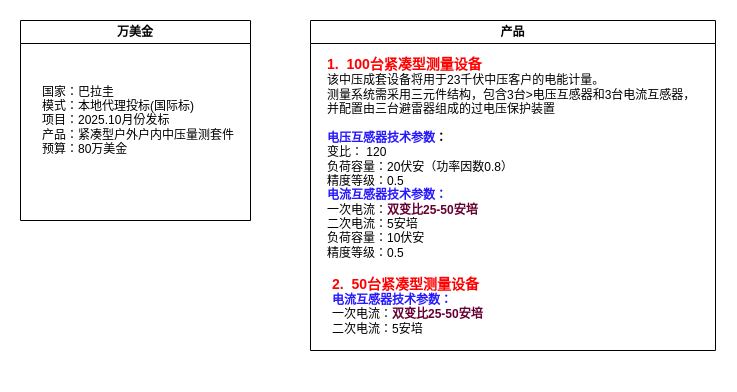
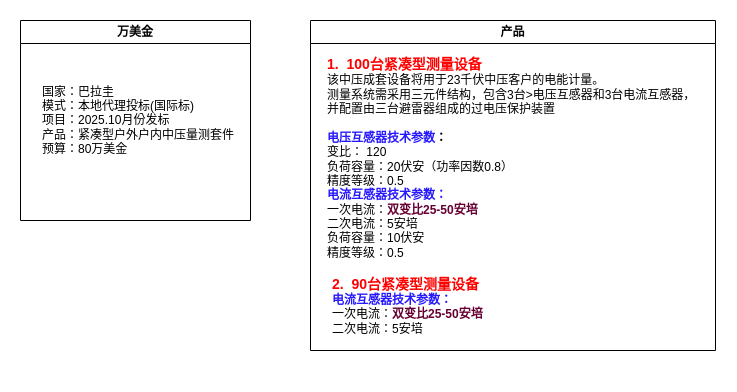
  <mxCell id="0" />
  <mxCell id="1" parent="0" />
  <mxCell id="2" value="万美金" style="swimlane;whiteSpace=wrap;html=1;" vertex="1" parent="1"><mxGeometry x="20" y="20" width="230" height="200" as="geometry" /></mxCell>
  <mxCell id="3" value="&lt;div&gt;&lt;br&gt;&lt;/div&gt;&lt;div&gt;&lt;br&gt;&lt;/div&gt;&lt;div&gt;国家：巴拉圭&lt;/div&gt;&lt;div&gt;模式：本地代理投标(国际标)&lt;/div&gt;项目：2025.10月份发标&lt;div&gt;产品：紧凑型户外户内中压量测套件&lt;/div&gt;&lt;div&gt;预算：80万美金&lt;/div&gt;&lt;div&gt;&lt;br&gt;&lt;/div&gt;&lt;div&gt;&lt;br&gt;&lt;/div&gt;" style="text;html=1;align=left;verticalAlign=middle;resizable=0;points=[];autosize=1;strokeColor=none;fillColor=none;" vertex="1" parent="2"><mxGeometry x="20" y="30" width="220" height="140" as="geometry" /></mxCell>
  <mxCell id="4" value="产品" style="swimlane;whiteSpace=wrap;html=1;" vertex="1" parent="1"><mxGeometry x="310" y="20" width="405" height="330" as="geometry" /></mxCell>
  <mxCell id="5" value="&lt;font style=&quot;color: rgb(255, 0, 0); font-size: 14px;&quot;&gt;&lt;b style=&quot;&quot;&gt;1.&amp;nbsp; 100台紧凑型测量设备&lt;/b&gt;&lt;/font&gt;&lt;div&gt;该中压成套设备将用于23千伏中压客户的电能计量。&lt;/div&gt;&lt;div&gt;测量系统需采用三元件结构，包含3台&amp;gt;电压互感器和3台电流互感器，&lt;/div&gt;&lt;div&gt;并配置由三台避雷器组成的过电压保护装置&lt;/div&gt;&lt;div&gt;&lt;br&gt;&lt;/div&gt;&lt;div&gt;&lt;b&gt;&lt;font style=&quot;color: rgb(38, 24, 255);&quot;&gt;电压互感器技术参数&lt;/font&gt;：&lt;/b&gt;&lt;/div&gt;&lt;div&gt;变比： 120&lt;/div&gt;&lt;div&gt;&lt;div&gt;负荷容量：20伏安（功率因数0.8）&lt;/div&gt;&lt;div&gt;精度等级：0.5&lt;/div&gt;&lt;div&gt;&lt;font style=&quot;color: rgb(38, 24, 255);&quot;&gt;&lt;b&gt;电流互感器技术参数：&lt;/b&gt;&lt;/font&gt;&lt;/div&gt;&lt;div&gt;一次电流：&lt;font style=&quot;color: rgb(102, 0, 51);&quot;&gt;&lt;b style=&quot;&quot;&gt;双变比25-50安培&lt;/b&gt;&lt;/font&gt;&lt;/div&gt;&lt;div&gt;二次电流：5安培&lt;/div&gt;&lt;div&gt;负荷容量：10伏安&lt;/div&gt;&lt;div&gt;精度等级：0.5&lt;/div&gt;&lt;/div&gt;&lt;div&gt;&lt;br&gt;&lt;/div&gt;" style="text;html=1;align=left;verticalAlign=middle;resizable=0;points=[];autosize=1;strokeColor=none;fillColor=none;" vertex="1" parent="4"><mxGeometry x="15" y="30" width="390" height="230" as="geometry" /></mxCell>
- <mxCell id="6" value="&lt;font style=&quot;color: rgb(255, 0, 0); font-size: 14px;&quot;&gt;&lt;b style=&quot;&quot;&gt;2.&amp;nbsp; 50台紧凑型测量设备&lt;/b&gt;&lt;/font&gt;&lt;div&gt;&lt;div&gt;&lt;font style=&quot;color: rgb(38, 24, 255);&quot;&gt;&lt;b&gt;电流互感器技术参数：&lt;/b&gt;&lt;/font&gt;&lt;/div&gt;&lt;div&gt;一次电流：&lt;font style=&quot;color: rgb(102, 0, 51);&quot;&gt;&lt;b&gt;双变比25-50安培&lt;/b&gt;&lt;/font&gt;&lt;/div&gt;&lt;div&gt;二次电流：5安培&lt;/div&gt;&lt;div&gt;&lt;br&gt;&lt;/div&gt;&lt;/div&gt;&lt;div&gt;&lt;br&gt;&lt;/div&gt;" style="text;html=1;align=left;verticalAlign=middle;resizable=0;points=[];autosize=1;strokeColor=none;fillColor=none;" vertex="1" parent="4"><mxGeometry x="20" y="250" width="170" height="100" as="geometry" /></mxCell>
+ <mxCell id="6" value="&lt;font style=&quot;color: rgb(255, 0, 0); font-size: 14px;&quot;&gt;&lt;b style=&quot;&quot;&gt;2.&amp;nbsp; 90台紧凑型测量设备&lt;/b&gt;&lt;/font&gt;&lt;div&gt;&lt;div&gt;&lt;font style=&quot;color: rgb(38, 24, 255);&quot;&gt;&lt;b&gt;电流互感器技术参数：&lt;/b&gt;&lt;/font&gt;&lt;/div&gt;&lt;div&gt;一次电流：&lt;font style=&quot;color: rgb(102, 0, 51);&quot;&gt;&lt;b&gt;双变比25-50安培&lt;/b&gt;&lt;/font&gt;&lt;/div&gt;&lt;div&gt;二次电流：5安培&lt;/div&gt;&lt;div&gt;&lt;br&gt;&lt;/div&gt;&lt;/div&gt;&lt;div&gt;&lt;br&gt;&lt;/div&gt;" style="text;html=1;align=left;verticalAlign=middle;resizable=0;points=[];autosize=1;strokeColor=none;fillColor=none;" vertex="1" parent="4"><mxGeometry x="20" y="250" width="170" height="100" as="geometry" /></mxCell>
